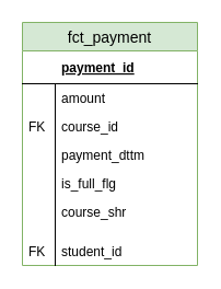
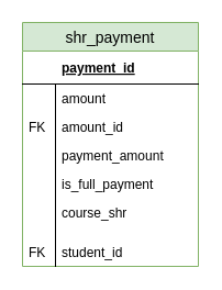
  <mxCell id="0" />
  <mxCell id="1" parent="0" />
- <mxCell id="2" value="fct_payment" style="swimlane;fontStyle=0;childLayout=stackLayout;horizontal=1;startSize=26;fillColor=#d5e8d4;horizontalStack=0;resizeParent=1;resizeParentMax=0;resizeLast=0;collapsible=1;marginBottom=0;swimlaneFillColor=#ffffff;align=center;fontSize=14;strokeColor=#82b366;" vertex="1" parent="1"><mxGeometry x="20" y="20" width="160" height="222" as="geometry" /></mxCell>
+ <mxCell id="2" value="shr_payment" style="swimlane;fontStyle=0;childLayout=stackLayout;horizontal=1;startSize=26;fillColor=#d5e8d4;horizontalStack=0;resizeParent=1;resizeParentMax=0;resizeLast=0;collapsible=1;marginBottom=0;swimlaneFillColor=#ffffff;align=center;fontSize=14;strokeColor=#82b366;" vertex="1" parent="1"><mxGeometry x="20" y="20" width="160" height="222" as="geometry" /></mxCell>
  <mxCell id="3" value="payment_id" style="shape=partialRectangle;top=0;left=0;right=0;bottom=1;align=left;verticalAlign=middle;fillColor=none;spacingLeft=34;spacingRight=4;overflow=hidden;rotatable=0;points=[[0,0.5],[1,0.5]];portConstraint=eastwest;dropTarget=0;fontStyle=5;fontSize=12;" vertex="1" parent="2"><mxGeometry y="26" width="160" height="30" as="geometry" /></mxCell>
  <mxCell id="4" value="amount" style="shape=partialRectangle;top=0;left=0;right=0;bottom=0;align=left;verticalAlign=top;fillColor=none;spacingLeft=34;spacingRight=4;overflow=hidden;rotatable=0;points=[[0,0.5],[1,0.5]];portConstraint=eastwest;dropTarget=0;fontSize=12;" vertex="1" parent="2"><mxGeometry y="56" width="160" height="26" as="geometry" /></mxCell>
  <mxCell id="5" value="" style="shape=partialRectangle;top=0;left=0;bottom=0;fillColor=none;align=left;verticalAlign=top;spacingLeft=4;spacingRight=4;overflow=hidden;rotatable=0;points=[];portConstraint=eastwest;part=1;fontSize=12;" vertex="1" connectable="0" parent="4"><mxGeometry width="30" height="26" as="geometry" /></mxCell>
- <mxCell id="6" value="course_id" style="shape=partialRectangle;top=0;left=0;right=0;bottom=0;align=left;verticalAlign=top;fillColor=none;spacingLeft=34;spacingRight=4;overflow=hidden;rotatable=0;points=[[0,0.5],[1,0.5]];portConstraint=eastwest;dropTarget=0;fontSize=12;" vertex="1" parent="2"><mxGeometry y="82" width="160" height="26" as="geometry" /></mxCell>
+ <mxCell id="6" value="amount_id" style="shape=partialRectangle;top=0;left=0;right=0;bottom=0;align=left;verticalAlign=top;fillColor=none;spacingLeft=34;spacingRight=4;overflow=hidden;rotatable=0;points=[[0,0.5],[1,0.5]];portConstraint=eastwest;dropTarget=0;fontSize=12;" vertex="1" parent="2"><mxGeometry y="82" width="160" height="26" as="geometry" /></mxCell>
  <mxCell id="7" value="FK" style="shape=partialRectangle;top=0;left=0;bottom=0;fillColor=none;align=left;verticalAlign=top;spacingLeft=4;spacingRight=4;overflow=hidden;rotatable=0;points=[];portConstraint=eastwest;part=1;fontSize=12;" vertex="1" connectable="0" parent="6"><mxGeometry width="30" height="26" as="geometry" /></mxCell>
- <mxCell id="8" value="payment_dttm" style="shape=partialRectangle;top=0;left=0;right=0;bottom=0;align=left;verticalAlign=top;fillColor=none;spacingLeft=34;spacingRight=4;overflow=hidden;rotatable=0;points=[[0,0.5],[1,0.5]];portConstraint=eastwest;dropTarget=0;fontSize=12;" vertex="1" parent="2"><mxGeometry y="108" width="160" height="26" as="geometry" /></mxCell>
+ <mxCell id="8" value="payment_amount" style="shape=partialRectangle;top=0;left=0;right=0;bottom=0;align=left;verticalAlign=top;fillColor=none;spacingLeft=34;spacingRight=4;overflow=hidden;rotatable=0;points=[[0,0.5],[1,0.5]];portConstraint=eastwest;dropTarget=0;fontSize=12;" vertex="1" parent="2"><mxGeometry y="108" width="160" height="26" as="geometry" /></mxCell>
  <mxCell id="9" value="" style="shape=partialRectangle;top=0;left=0;bottom=0;fillColor=none;align=left;verticalAlign=top;spacingLeft=4;spacingRight=4;overflow=hidden;rotatable=0;points=[];portConstraint=eastwest;part=1;fontSize=12;" vertex="1" connectable="0" parent="8"><mxGeometry width="30" height="26" as="geometry" /></mxCell>
- <mxCell id="10" value="is_full_flg" style="shape=partialRectangle;top=0;left=0;right=0;bottom=0;align=left;verticalAlign=top;fillColor=none;spacingLeft=34;spacingRight=4;overflow=hidden;rotatable=0;points=[[0,0.5],[1,0.5]];portConstraint=eastwest;dropTarget=0;fontSize=12;" vertex="1" parent="2"><mxGeometry y="134" width="160" height="26" as="geometry" /></mxCell>
+ <mxCell id="10" value="is_full_payment" style="shape=partialRectangle;top=0;left=0;right=0;bottom=0;align=left;verticalAlign=top;fillColor=none;spacingLeft=34;spacingRight=4;overflow=hidden;rotatable=0;points=[[0,0.5],[1,0.5]];portConstraint=eastwest;dropTarget=0;fontSize=12;" vertex="1" parent="2"><mxGeometry y="134" width="160" height="26" as="geometry" /></mxCell>
  <mxCell id="11" value="" style="shape=partialRectangle;top=0;left=0;bottom=0;fillColor=none;align=left;verticalAlign=top;spacingLeft=4;spacingRight=4;overflow=hidden;rotatable=0;points=[];portConstraint=eastwest;part=1;fontSize=12;" vertex="1" connectable="0" parent="10"><mxGeometry width="30" height="26" as="geometry" /></mxCell>
  <mxCell id="12" value="course_shr" style="shape=partialRectangle;top=0;left=0;right=0;bottom=0;align=left;verticalAlign=top;fillColor=none;spacingLeft=34;spacingRight=4;overflow=hidden;rotatable=0;points=[[0,0.5],[1,0.5]];portConstraint=eastwest;dropTarget=0;fontSize=12;" vertex="1" parent="2"><mxGeometry y="160" width="160" height="26" as="geometry" /></mxCell>
  <mxCell id="13" value="" style="shape=partialRectangle;top=0;left=0;bottom=0;fillColor=none;align=left;verticalAlign=top;spacingLeft=4;spacingRight=4;overflow=hidden;rotatable=0;points=[];portConstraint=eastwest;part=1;fontSize=12;" vertex="1" connectable="0" parent="12"><mxGeometry width="30" height="26" as="geometry" /></mxCell>
  <mxCell id="14" value="" style="shape=partialRectangle;top=0;left=0;right=0;bottom=0;align=left;verticalAlign=top;fillColor=none;spacingLeft=34;spacingRight=4;overflow=hidden;rotatable=0;points=[[0,0.5],[1,0.5]];portConstraint=eastwest;dropTarget=0;fontSize=12;" vertex="1" parent="2"><mxGeometry y="186" width="160" height="10" as="geometry" /></mxCell>
  <mxCell id="15" value="" style="shape=partialRectangle;top=0;left=0;bottom=0;fillColor=none;align=left;verticalAlign=top;spacingLeft=4;spacingRight=4;overflow=hidden;rotatable=0;points=[];portConstraint=eastwest;part=1;fontSize=12;" vertex="1" connectable="0" parent="14"><mxGeometry width="30" height="10" as="geometry" /></mxCell>
  <mxCell id="16" value="student_id" style="shape=partialRectangle;top=0;left=0;right=0;bottom=0;align=left;verticalAlign=top;fillColor=none;spacingLeft=34;spacingRight=4;overflow=hidden;rotatable=0;points=[[0,0.5],[1,0.5]];portConstraint=eastwest;dropTarget=0;fontSize=12;" vertex="1" parent="2"><mxGeometry y="196" width="160" height="26" as="geometry" /></mxCell>
  <mxCell id="17" value="FK" style="shape=partialRectangle;top=0;left=0;bottom=0;fillColor=none;align=left;verticalAlign=top;spacingLeft=4;spacingRight=4;overflow=hidden;rotatable=0;points=[];portConstraint=eastwest;part=1;fontSize=12;" vertex="1" connectable="0" parent="16"><mxGeometry width="30" height="26" as="geometry" /></mxCell>
